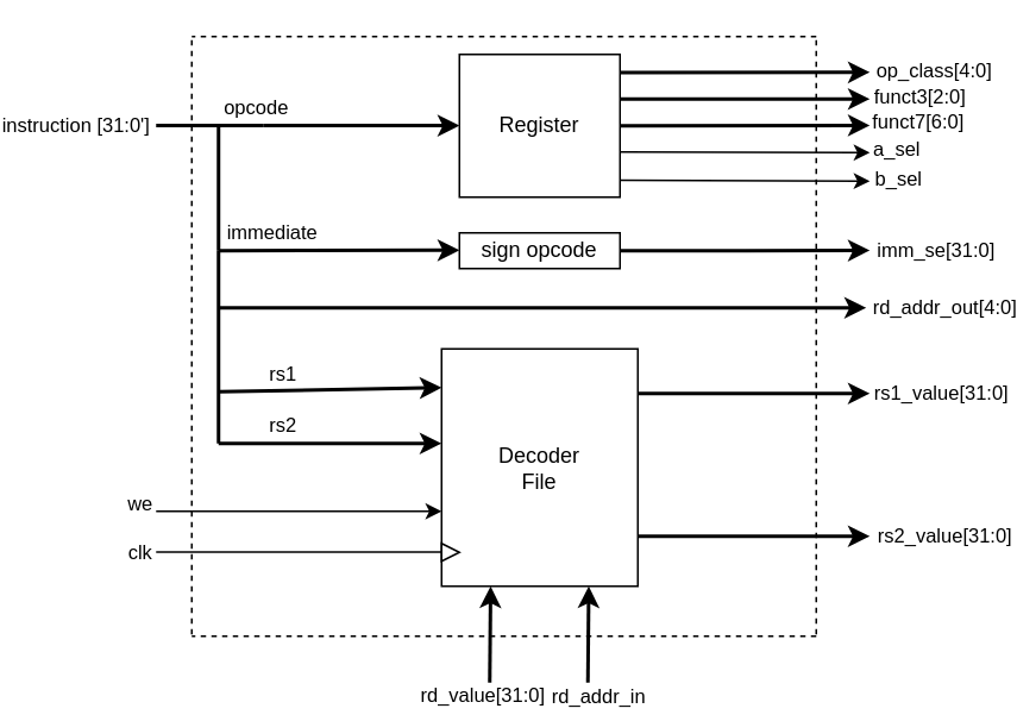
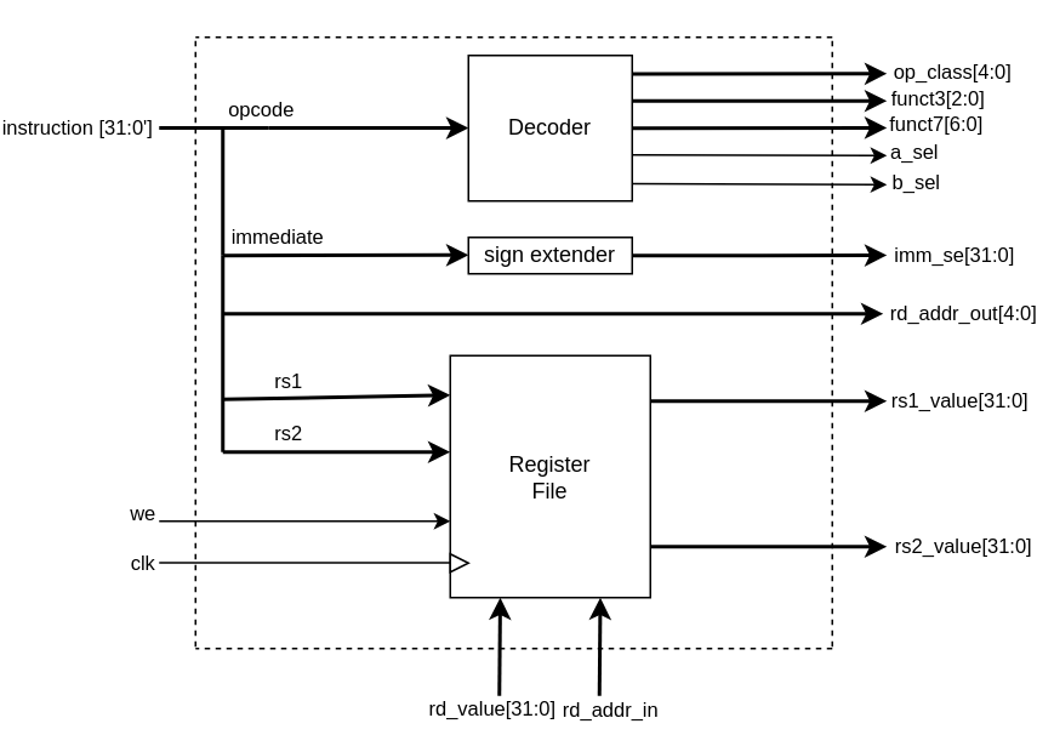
  <mxCell id="0" />
  <mxCell id="1" parent="0" />
- <mxCell id="2" value="&lt;div&gt;Decoder&lt;/div&gt;&lt;div&gt;File&lt;/div&gt;" style="rounded=0;whiteSpace=wrap;html=1;" parent="1" vertex="1"><mxGeometry x="180" y="195" width="110" height="133" as="geometry" /></mxCell>
- <mxCell id="3" value="sign opcode" style="rounded=0;whiteSpace=wrap;html=1;" parent="1" vertex="1"><mxGeometry x="190" y="130" width="90" height="20" as="geometry" /></mxCell>
+ <mxCell id="2" value="&lt;div&gt;Register&lt;/div&gt;&lt;div&gt;File&lt;/div&gt;" style="rounded=0;whiteSpace=wrap;html=1;" parent="1" vertex="1"><mxGeometry x="180" y="195" width="110" height="133" as="geometry" /></mxCell>
+ <mxCell id="3" value="sign extender" style="rounded=0;whiteSpace=wrap;html=1;" parent="1" vertex="1"><mxGeometry x="190" y="130" width="90" height="20" as="geometry" /></mxCell>
  <mxCell id="4" value="" style="endArrow=classic;html=1;rounded=0;entryX=0;entryY=0.75;entryDx=0;entryDy=0;" parent="1" edge="1"><mxGeometry width="50" height="50" relative="1" as="geometry"><mxPoint x="20" y="286" as="sourcePoint" /><mxPoint x="180" y="286" as="targetPoint" /></mxGeometry></mxCell>
  <mxCell id="5" value="we" style="edgeLabel;html=1;align=center;verticalAlign=middle;resizable=0;points=[];" parent="4" vertex="1" connectable="0"><mxGeometry x="-0.502" y="-1" relative="1" as="geometry"><mxPoint x="-50" y="-6" as="offset" /></mxGeometry></mxCell>
- <mxCell id="6" value="Register" style="rounded=0;whiteSpace=wrap;html=1;" parent="1" vertex="1"><mxGeometry x="190" y="30" width="90" height="80" as="geometry" /></mxCell>
+ <mxCell id="6" value="Decoder" style="rounded=0;whiteSpace=wrap;html=1;" parent="1" vertex="1"><mxGeometry x="190" y="30" width="90" height="80" as="geometry" /></mxCell>
  <mxCell id="7" value="" style="endArrow=classic;html=1;rounded=0;strokeWidth=2;entryX=0.75;entryY=1;entryDx=0;entryDy=0;" parent="1" edge="1" target="2"><mxGeometry width="50" height="50" relative="1" as="geometry"><mxPoint x="262" y="382" as="sourcePoint" /><mxPoint x="266" y="333" as="targetPoint" /><Array as="points" /></mxGeometry></mxCell>
  <mxCell id="8" value="rd_addr_in" style="edgeLabel;html=1;align=center;verticalAlign=middle;resizable=0;points=[];" parent="7" vertex="1" connectable="0"><mxGeometry x="-0.511" y="-1" relative="1" as="geometry"><mxPoint x="4" y="20" as="offset" /></mxGeometry></mxCell>
  <mxCell id="9" value="" style="endArrow=classic;html=1;rounded=0;strokeWidth=2;entryX=0;entryY=0.163;entryDx=0;entryDy=0;entryPerimeter=0;" parent="1" edge="1" target="2"><mxGeometry width="50" height="50" relative="1" as="geometry"><mxPoint x="55" y="219" as="sourcePoint" /><mxPoint x="119" y="206" as="targetPoint" /></mxGeometry></mxCell>
  <mxCell id="10" value="rs1" style="edgeLabel;html=1;align=center;verticalAlign=middle;resizable=0;points=[];" parent="9" vertex="1" connectable="0"><mxGeometry x="-0.317" y="1" relative="1" as="geometry"><mxPoint x="-7" y="-9" as="offset" /></mxGeometry></mxCell>
  <mxCell id="11" value="" style="endArrow=classic;html=1;rounded=0;strokeWidth=2;" parent="1" edge="1"><mxGeometry width="50" height="50" relative="1" as="geometry"><mxPoint x="55" y="140" as="sourcePoint" /><mxPoint x="190" y="139.69" as="targetPoint" /></mxGeometry></mxCell>
  <mxCell id="12" value="immediate" style="edgeLabel;html=1;align=center;verticalAlign=middle;resizable=0;points=[];" parent="11" vertex="1" connectable="0"><mxGeometry x="-0.025" relative="1" as="geometry"><mxPoint x="-36" y="-10" as="offset" /></mxGeometry></mxCell>
  <mxCell id="13" value="" style="endArrow=none;html=1;rounded=0;strokeWidth=2;" parent="1" edge="1"><mxGeometry width="50" height="50" relative="1" as="geometry"><mxPoint x="55" y="248" as="sourcePoint" /><mxPoint x="55" y="140" as="targetPoint" /></mxGeometry></mxCell>
  <mxCell id="14" value="" style="endArrow=none;html=1;rounded=0;strokeWidth=2;" parent="1" edge="1"><mxGeometry width="50" height="50" relative="1" as="geometry"><mxPoint x="20" y="69.91" as="sourcePoint" /><mxPoint x="80" y="69.91" as="targetPoint" /></mxGeometry></mxCell>
  <mxCell id="15" value="&lt;div&gt;instruction [31:0']&lt;/div&gt;" style="edgeLabel;html=1;align=center;verticalAlign=middle;resizable=0;points=[];" parent="14" vertex="1" connectable="0"><mxGeometry x="-0.751" y="4" relative="1" as="geometry"><mxPoint x="-53" y="4" as="offset" /></mxGeometry></mxCell>
  <mxCell id="16" value="" style="endArrow=none;html=1;rounded=0;strokeWidth=2;" parent="1" edge="1"><mxGeometry width="50" height="50" relative="1" as="geometry"><mxPoint x="55" y="70" as="sourcePoint" /><mxPoint x="55" y="140" as="targetPoint" /></mxGeometry></mxCell>
  <mxCell id="17" value="" style="endArrow=classic;html=1;rounded=0;entryX=0;entryY=0.5;entryDx=0;entryDy=0;strokeWidth=2;" parent="1" edge="1"><mxGeometry width="50" height="50" relative="1" as="geometry"><mxPoint x="80" y="69.91" as="sourcePoint" /><mxPoint x="190" y="69.91" as="targetPoint" /></mxGeometry></mxCell>
  <mxCell id="18" value="&lt;div&gt;opcode&lt;/div&gt;" style="edgeLabel;html=1;align=center;verticalAlign=middle;resizable=0;points=[];" parent="17" vertex="1" connectable="0"><mxGeometry x="-0.388" y="-1" relative="1" as="geometry"><mxPoint x="-39" y="-11" as="offset" /></mxGeometry></mxCell>
  <mxCell id="19" value="" style="endArrow=classic;html=1;rounded=0;strokeWidth=2;" parent="1" edge="1"><mxGeometry width="50" height="50" relative="1" as="geometry"><mxPoint x="290" y="220" as="sourcePoint" /><mxPoint x="420" y="220" as="targetPoint" /></mxGeometry></mxCell>
  <mxCell id="20" value="rs1_value[31:0]" style="edgeLabel;html=1;align=center;verticalAlign=middle;resizable=0;points=[];" parent="19" vertex="1" connectable="0"><mxGeometry x="0.091" y="2" relative="1" as="geometry"><mxPoint x="98" y="1" as="offset" /></mxGeometry></mxCell>
  <mxCell id="21" value="" style="endArrow=classic;html=1;rounded=0;strokeWidth=2;" parent="1" edge="1"><mxGeometry width="50" height="50" relative="1" as="geometry"><mxPoint x="290" y="300" as="sourcePoint" /><mxPoint x="420" y="300" as="targetPoint" /></mxGeometry></mxCell>
  <mxCell id="22" value="rs2_value[31:0]" style="edgeLabel;html=1;align=center;verticalAlign=middle;resizable=0;points=[];" parent="21" vertex="1" connectable="0"><mxGeometry x="0.706" y="2" relative="1" as="geometry"><mxPoint x="60" y="1" as="offset" /></mxGeometry></mxCell>
  <mxCell id="23" value="" style="triangle;whiteSpace=wrap;html=1;" parent="1" vertex="1"><mxGeometry x="180" y="304" width="10" height="10" as="geometry" /></mxCell>
  <mxCell id="24" value="" style="endArrow=none;html=1;rounded=0;startFill=0;" parent="1" edge="1"><mxGeometry width="50" height="50" relative="1" as="geometry"><mxPoint x="20" y="308.89" as="sourcePoint" /><mxPoint x="180" y="308.89" as="targetPoint" /></mxGeometry></mxCell>
  <mxCell id="25" value="&lt;div&gt;clk&lt;/div&gt;" style="edgeLabel;html=1;align=center;verticalAlign=middle;resizable=0;points=[];" parent="24" vertex="1" connectable="0"><mxGeometry x="-0.917" relative="1" as="geometry"><mxPoint x="-17" as="offset" /></mxGeometry></mxCell>
  <mxCell id="26" value="" style="endArrow=classic;html=1;rounded=0;strokeWidth=2;" parent="1" edge="1"><mxGeometry width="50" height="50" relative="1" as="geometry"><mxPoint x="55" y="248" as="sourcePoint" /><mxPoint x="180" y="248" as="targetPoint" /></mxGeometry></mxCell>
  <mxCell id="27" value="rs2" style="edgeLabel;html=1;align=center;verticalAlign=middle;resizable=0;points=[];" parent="26" vertex="1" connectable="0"><mxGeometry x="0.616" relative="1" as="geometry"><mxPoint x="-66" y="-11" as="offset" /></mxGeometry></mxCell>
  <mxCell id="28" value="" style="endArrow=classic;html=1;rounded=0;exitX=1.003;exitY=0.684;exitDx=0;exitDy=0;exitPerimeter=0;" parent="1" source="6" edge="1"><mxGeometry width="50" height="50" relative="1" as="geometry"><mxPoint x="360" y="85" as="sourcePoint" /><mxPoint x="420" y="85" as="targetPoint" /></mxGeometry></mxCell>
  <mxCell id="29" value="a_sel" style="edgeLabel;html=1;align=center;verticalAlign=middle;resizable=0;points=[];" parent="28" vertex="1" connectable="0"><mxGeometry x="0.465" y="-4" relative="1" as="geometry"><mxPoint x="52" y="-6" as="offset" /></mxGeometry></mxCell>
  <mxCell id="30" value="" style="endArrow=classic;html=1;rounded=0;exitX=1.004;exitY=0.881;exitDx=0;exitDy=0;exitPerimeter=0;" parent="1" source="6" edge="1"><mxGeometry width="50" height="50" relative="1" as="geometry"><mxPoint x="282" y="100.24" as="sourcePoint" /><mxPoint x="420" y="101" as="targetPoint" /></mxGeometry></mxCell>
  <mxCell id="31" value="&lt;div&gt;b_sel&lt;/div&gt;" style="edgeLabel;html=1;align=center;verticalAlign=middle;resizable=0;points=[];" parent="30" vertex="1" connectable="0"><mxGeometry x="0.864" y="1" relative="1" as="geometry"><mxPoint x="25" as="offset" /></mxGeometry></mxCell>
  <mxCell id="32" value="" style="endArrow=classic;html=1;rounded=0;strokeWidth=2;exitX=1;exitY=0.313;exitDx=0;exitDy=0;exitPerimeter=0;" parent="1" source="6" edge="1"><mxGeometry width="50" height="50" relative="1" as="geometry"><mxPoint x="360" y="55" as="sourcePoint" /><mxPoint x="420" y="55" as="targetPoint" /></mxGeometry></mxCell>
  <mxCell id="33" value="" style="endArrow=classic;html=1;rounded=0;strokeWidth=2;exitX=1.004;exitY=0.128;exitDx=0;exitDy=0;exitPerimeter=0;" parent="1" source="6" edge="1"><mxGeometry width="50" height="50" relative="1" as="geometry"><mxPoint x="360" y="40" as="sourcePoint" /><mxPoint x="420" y="40" as="targetPoint" /></mxGeometry></mxCell>
  <mxCell id="34" value="funct3[2:0]" style="edgeLabel;html=1;align=center;verticalAlign=middle;resizable=0;points=[];" parent="33" vertex="1" connectable="0"><mxGeometry x="0.777" y="1" relative="1" as="geometry"><mxPoint x="43" y="14" as="offset" /></mxGeometry></mxCell>
  <mxCell id="35" value="op_class[4:0]" style="edgeLabel;html=1;align=center;verticalAlign=middle;resizable=0;points=[];" parent="33" vertex="1" connectable="0"><mxGeometry x="0.13" relative="1" as="geometry"><mxPoint x="96" y="-2" as="offset" /></mxGeometry></mxCell>
  <mxCell id="36" value="" style="endArrow=none;dashed=1;html=1;rounded=0;" parent="1" edge="1"><mxGeometry width="50" height="50" relative="1" as="geometry"><mxPoint x="40" y="355" as="sourcePoint" /><mxPoint x="40" y="20" as="targetPoint" /></mxGeometry></mxCell>
  <mxCell id="37" value="" style="endArrow=none;dashed=1;html=1;rounded=0;" parent="1" edge="1"><mxGeometry width="50" height="50" relative="1" as="geometry"><mxPoint x="390" y="356" as="sourcePoint" /><mxPoint x="40" y="356" as="targetPoint" /></mxGeometry></mxCell>
  <mxCell id="38" value="" style="endArrow=none;dashed=1;html=1;rounded=0;" parent="1" edge="1"><mxGeometry width="50" height="50" relative="1" as="geometry"><mxPoint x="390" y="355" as="sourcePoint" /><mxPoint x="390" y="20" as="targetPoint" /></mxGeometry></mxCell>
  <mxCell id="39" value="" style="endArrow=none;dashed=1;html=1;rounded=0;" parent="1" edge="1"><mxGeometry width="50" height="50" relative="1" as="geometry"><mxPoint x="390" y="20" as="sourcePoint" /><mxPoint x="40" y="20" as="targetPoint" /></mxGeometry></mxCell>
  <mxCell id="40" style="edgeStyle=orthogonalEdgeStyle;rounded=0;orthogonalLoop=1;jettySize=auto;html=1;exitX=1;exitY=0.5;exitDx=0;exitDy=0;strokeWidth=2;" parent="1" source="3" edge="1"><mxGeometry relative="1" as="geometry"><mxPoint x="360" y="139.83" as="sourcePoint" /><mxPoint x="420" y="139.83" as="targetPoint" /></mxGeometry></mxCell>
  <mxCell id="41" value="imm_se[31:0]" style="edgeLabel;html=1;align=center;verticalAlign=middle;resizable=0;points=[];" parent="40" vertex="1" connectable="0"><mxGeometry x="0.606" relative="1" as="geometry"><mxPoint x="64" y="-1" as="offset" /></mxGeometry></mxCell>
  <mxCell id="42" value="" style="endArrow=classic;html=1;rounded=0;strokeWidth=2;fontStyle=1;exitX=1;exitY=0.5;exitDx=0;exitDy=0;" parent="1" source="6" edge="1"><mxGeometry width="50" height="50" relative="1" as="geometry"><mxPoint x="360" y="69.8" as="sourcePoint" /><mxPoint x="420" y="69.8" as="targetPoint" /></mxGeometry></mxCell>
  <mxCell id="43" value="funct7[6:0]" style="edgeLabel;html=1;align=center;verticalAlign=middle;resizable=0;points=[];" parent="42" vertex="1" connectable="0"><mxGeometry x="0.333" relative="1" as="geometry"><mxPoint x="74" y="-2" as="offset" /></mxGeometry></mxCell>
  <mxCell id="44" value="" style="endArrow=classic;html=1;rounded=0;strokeWidth=2;entryX=0.25;entryY=1;entryDx=0;entryDy=0;" parent="1" edge="1" target="2"><mxGeometry width="50" height="50" relative="1" as="geometry"><mxPoint x="207" y="382" as="sourcePoint" /><mxPoint x="187" y="427" as="targetPoint" /></mxGeometry></mxCell>
  <mxCell id="45" value="rd_value[31:0]" style="edgeLabel;html=1;align=center;verticalAlign=middle;resizable=0;points=[];" parent="44" vertex="1" connectable="0"><mxGeometry x="0.706" y="2" relative="1" as="geometry"><mxPoint x="-3" y="53" as="offset" /></mxGeometry></mxCell>
  <mxCell id="46" value="" style="endArrow=classic;html=1;rounded=0;strokeWidth=2;" parent="1" edge="1"><mxGeometry width="50" height="50" relative="1" as="geometry"><mxPoint x="55" y="172" as="sourcePoint" /><mxPoint x="418" y="172" as="targetPoint" /></mxGeometry></mxCell>
  <mxCell id="47" value="rd_addr_out[4:0]" style="edgeLabel;html=1;align=center;verticalAlign=middle;resizable=0;points=[];" parent="46" vertex="1" connectable="0"><mxGeometry x="-0.317" y="1" relative="1" as="geometry"><mxPoint x="282" as="offset" /></mxGeometry></mxCell>
